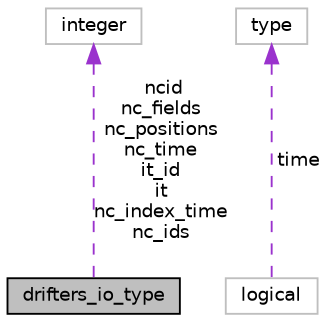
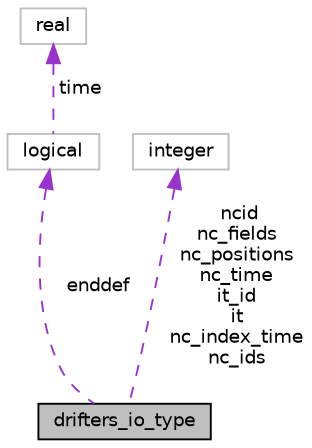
  digraph {
    node [color=grey75 fillcolor=white fontname=Helvetica fontsize=10 shape=record style=filled]
    edge [color=darkorchid3 dir=back fontname=Helvetica fontsize=10 labelfontname=Helvetica labelfontsize=10 style=dashed]
    n1 [color=black fillcolor=grey75 fontcolor=black height=0.2 label=drifters_io_type width=0.4]
    n2 [height=0.2 label=logical width=0.4]
    n3 [height=0.2 label=integer width=0.4]
-   n4 [height=0.2 label=type width=0.4]
+   n4 [height=0.2 label=real width=0.4]
+   n2 -> n1 [label=" enddef"]
    n3 -> n1 [label=" ncid\nnc_fields\nnc_positions\nnc_time\nit_id\nit\nnc_index_time\nnc_ids"]
    n4 -> n2 [label=" time"]
  }
